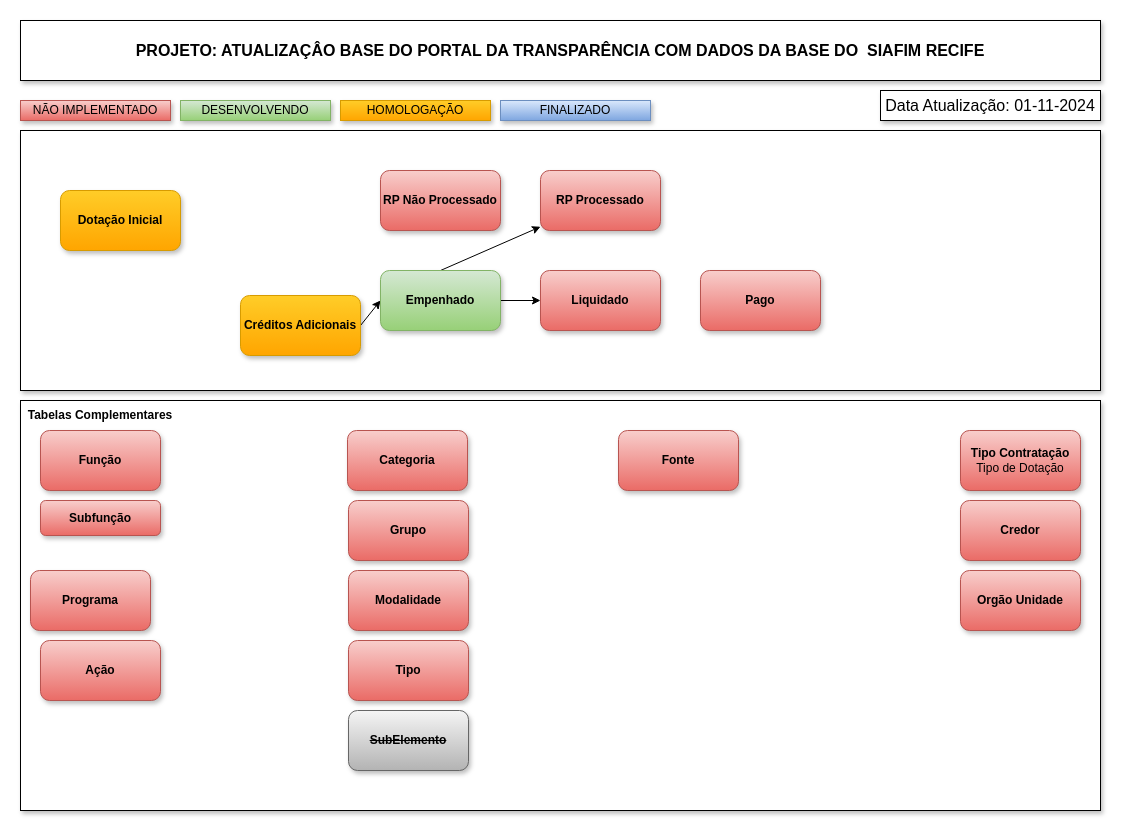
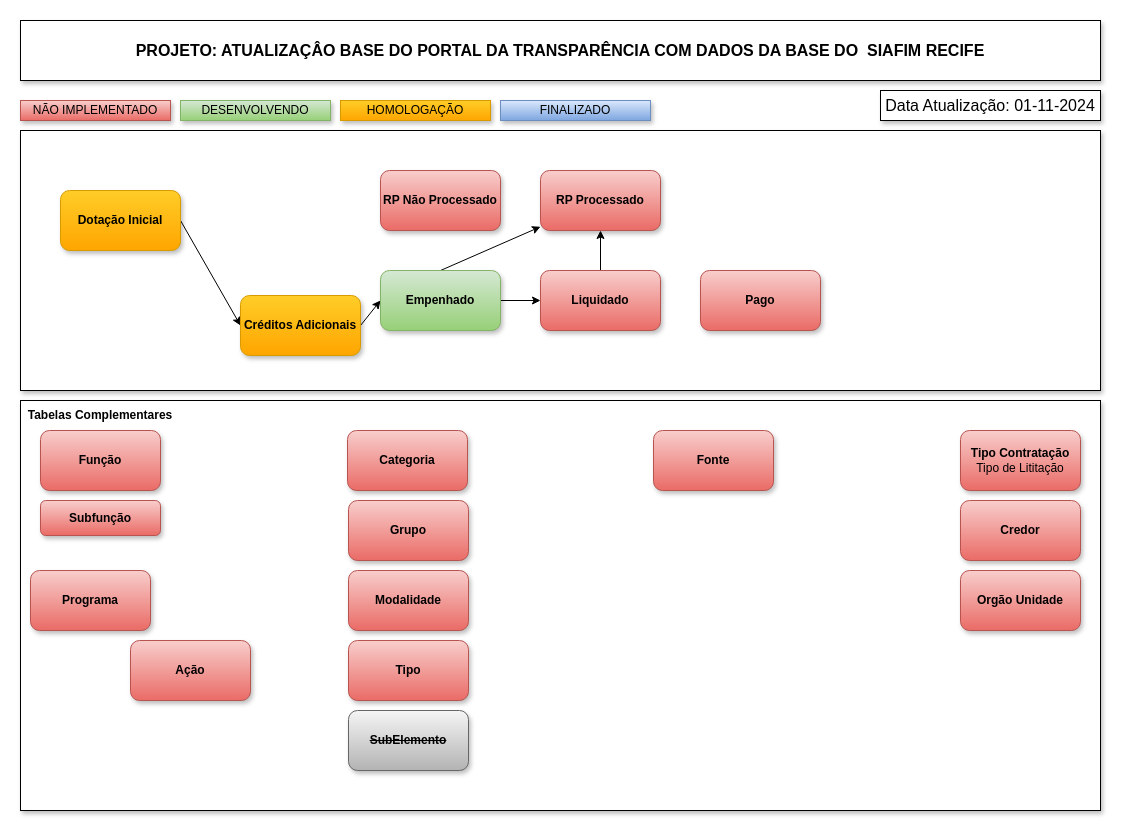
  <mxCell id="0" />
  <mxCell id="1" parent="0" />
  <mxCell id="2" value="" style="group" vertex="1" connectable="0" parent="1"><mxGeometry x="20" y="400" width="1080" height="410" as="geometry" /></mxCell>
  <mxCell id="3" value="" style="rounded=0;whiteSpace=wrap;html=1;shadow=1;" vertex="1" parent="2"><mxGeometry width="1080" height="410" as="geometry" /></mxCell>
  <mxCell id="4" value="&lt;b&gt;Tabelas Complementares&lt;/b&gt;" style="text;html=1;strokeColor=none;fillColor=none;align=center;verticalAlign=middle;whiteSpace=wrap;rounded=0;shadow=1;" vertex="1" parent="2"><mxGeometry width="160" height="30" as="geometry" /></mxCell>
  <mxCell id="5" value="&lt;b&gt;Orgão Unidade&lt;/b&gt;" style="rounded=1;whiteSpace=wrap;html=1;shadow=1;fillColor=#f8cecc;gradientColor=#ea6b66;strokeColor=#b85450;" vertex="1" parent="2"><mxGeometry x="940" y="170" width="120" height="60" as="geometry" /></mxCell>
- <mxCell id="6" value="&lt;b&gt;Tipo Contratação&lt;/b&gt;&lt;br&gt;Tipo de Dotação" style="rounded=1;whiteSpace=wrap;html=1;shadow=1;fillColor=#f8cecc;gradientColor=#ea6b66;strokeColor=#b85450;" vertex="1" parent="2"><mxGeometry x="940" y="30" width="120" height="60" as="geometry" /></mxCell>
+ <mxCell id="6" value="&lt;b&gt;Tipo Contratação&lt;/b&gt;&lt;br&gt;Tipo de Lititação" style="rounded=1;whiteSpace=wrap;html=1;shadow=1;fillColor=#f8cecc;gradientColor=#ea6b66;strokeColor=#b85450;" vertex="1" parent="2"><mxGeometry x="940" y="30" width="120" height="60" as="geometry" /></mxCell>
  <mxCell id="7" value="&lt;b&gt;Credor&lt;/b&gt;" style="rounded=1;whiteSpace=wrap;html=1;shadow=1;fillColor=#f8cecc;gradientColor=#ea6b66;strokeColor=#b85450;" vertex="1" parent="2"><mxGeometry x="940" y="100" width="120" height="60" as="geometry" /></mxCell>
  <mxCell id="8" value="&lt;b&gt;Grupo&lt;/b&gt;" style="rounded=1;whiteSpace=wrap;html=1;shadow=1;fillColor=#f8cecc;gradientColor=#ea6b66;strokeColor=#b85450;" vertex="1" parent="2"><mxGeometry x="328" y="100" width="120" height="60" as="geometry" /></mxCell>
  <mxCell id="9" value="&lt;b&gt;Modalidade&lt;/b&gt;" style="rounded=1;whiteSpace=wrap;html=1;shadow=1;fillColor=#f8cecc;gradientColor=#ea6b66;strokeColor=#b85450;" vertex="1" parent="2"><mxGeometry x="328" y="170" width="120" height="60" as="geometry" /></mxCell>
  <mxCell id="10" value="&lt;b&gt;Tipo&lt;/b&gt;" style="rounded=1;whiteSpace=wrap;html=1;shadow=1;fillColor=#f8cecc;gradientColor=#ea6b66;strokeColor=#b85450;" vertex="1" parent="2"><mxGeometry x="328" y="240" width="120" height="60" as="geometry" /></mxCell>
  <mxCell id="11" value="&lt;b&gt;&lt;strike&gt;SubElemento&lt;/strike&gt;&lt;/b&gt;" style="rounded=1;whiteSpace=wrap;html=1;shadow=1;fillColor=#f5f5f5;gradientColor=#b3b3b3;strokeColor=#666666;" vertex="1" parent="2"><mxGeometry x="328" y="310" width="120" height="60" as="geometry" /></mxCell>
  <mxCell id="12" value="" style="rounded=0;whiteSpace=wrap;html=1;shadow=1;" vertex="1" parent="1"><mxGeometry x="20" y="130" width="1080" height="260" as="geometry" /></mxCell>
+ <mxCell id="13" style="edgeStyle=none;html=1;exitX=1;exitY=0.5;exitDx=0;exitDy=0;entryX=0;entryY=0.5;entryDx=0;entryDy=0;" edge="1" parent="1" source="14" target="16"><mxGeometry relative="1" as="geometry" /></mxCell>
  <mxCell id="14" value="&lt;b&gt;Dotação Inicial&lt;/b&gt;" style="rounded=1;whiteSpace=wrap;html=1;shadow=1;fillColor=#ffcd28;gradientColor=#ffa500;strokeColor=#d79b00;" vertex="1" parent="1"><mxGeometry x="60" y="190" width="120" height="60" as="geometry" /></mxCell>
  <mxCell id="15" style="edgeStyle=none;html=1;exitX=1;exitY=0.5;exitDx=0;exitDy=0;entryX=0;entryY=0.5;entryDx=0;entryDy=0;" edge="1" parent="1" source="16" target="23"><mxGeometry relative="1" as="geometry" /></mxCell>
  <mxCell id="16" value="&lt;b&gt;Créditos Adicionais&lt;/b&gt;" style="rounded=1;whiteSpace=wrap;html=1;shadow=1;fillColor=#ffcd28;gradientColor=#ffa500;strokeColor=#d79b00;" vertex="1" parent="1"><mxGeometry x="240" y="295" width="120" height="60" as="geometry" /></mxCell>
  <mxCell id="17" value="NÃO IMPLEMENTADO" style="rounded=0;whiteSpace=wrap;html=1;shadow=1;fillColor=#f8cecc;gradientColor=#ea6b66;strokeColor=#b85450;" vertex="1" parent="1"><mxGeometry x="20" y="100" width="150" height="20" as="geometry" /></mxCell>
  <mxCell id="18" value="DESENVOLVENDO" style="rounded=0;whiteSpace=wrap;html=1;shadow=1;fillColor=#d5e8d4;gradientColor=#97d077;strokeColor=#82b366;" vertex="1" parent="1"><mxGeometry x="180" y="100" width="150" height="20" as="geometry" /></mxCell>
  <mxCell id="19" value="HOMOLOGAÇÃO" style="rounded=0;whiteSpace=wrap;html=1;shadow=1;fillColor=#ffcd28;gradientColor=#ffa500;strokeColor=#d79b00;" vertex="1" parent="1"><mxGeometry x="340" y="100" width="150" height="20" as="geometry" /></mxCell>
  <mxCell id="20" value="FINALIZADO" style="rounded=0;whiteSpace=wrap;html=1;shadow=1;fillColor=#dae8fc;gradientColor=#7ea6e0;strokeColor=#6c8ebf;" vertex="1" parent="1"><mxGeometry x="500" y="100" width="150" height="20" as="geometry" /></mxCell>
  <mxCell id="21" style="edgeStyle=none;html=1;exitX=1;exitY=0.5;exitDx=0;exitDy=0;entryX=0;entryY=0.5;entryDx=0;entryDy=0;" edge="1" parent="1" source="23" target="25"><mxGeometry relative="1" as="geometry" /></mxCell>
  <mxCell id="22" style="edgeStyle=none;html=1;exitX=0.5;exitY=0;exitDx=0;exitDy=0;" edge="1" parent="1" source="23" target="28"><mxGeometry relative="1" as="geometry" /></mxCell>
  <mxCell id="23" value="&lt;b&gt;Empenhado&lt;/b&gt;" style="rounded=1;whiteSpace=wrap;html=1;shadow=1;fillColor=#d5e8d4;gradientColor=#97d077;strokeColor=#82b366;" vertex="1" parent="1"><mxGeometry x="380" y="270" width="120" height="60" as="geometry" /></mxCell>
+ <mxCell id="24" style="edgeStyle=none;html=1;exitX=0.5;exitY=0;exitDx=0;exitDy=0;entryX=0.5;entryY=1;entryDx=0;entryDy=0;" edge="1" parent="1" source="25" target="28"><mxGeometry relative="1" as="geometry" /></mxCell>
  <mxCell id="25" value="&lt;b&gt;Liquidado&lt;/b&gt;" style="rounded=1;whiteSpace=wrap;html=1;shadow=1;fillColor=#f8cecc;gradientColor=#ea6b66;strokeColor=#b85450;" vertex="1" parent="1"><mxGeometry x="540" y="270" width="120" height="60" as="geometry" /></mxCell>
  <mxCell id="26" value="&lt;b&gt;Pago&lt;/b&gt;" style="rounded=1;whiteSpace=wrap;html=1;shadow=1;fillColor=#f8cecc;gradientColor=#ea6b66;strokeColor=#b85450;" vertex="1" parent="1"><mxGeometry x="700" y="270" width="120" height="60" as="geometry" /></mxCell>
  <mxCell id="27" value="&lt;b&gt;RP Não Processado&lt;/b&gt;" style="rounded=1;whiteSpace=wrap;html=1;shadow=1;fillColor=#f8cecc;gradientColor=#ea6b66;strokeColor=#b85450;" vertex="1" parent="1"><mxGeometry x="380" y="170" width="120" height="60" as="geometry" /></mxCell>
  <mxCell id="28" value="&lt;b&gt;RP Processado&lt;/b&gt;" style="rounded=1;whiteSpace=wrap;html=1;shadow=1;fillColor=#f8cecc;gradientColor=#ea6b66;strokeColor=#b85450;" vertex="1" parent="1"><mxGeometry x="540" y="170" width="120" height="60" as="geometry" /></mxCell>
  <mxCell id="29" value="&lt;b&gt;Função&lt;/b&gt;" style="rounded=1;whiteSpace=wrap;html=1;shadow=1;fillColor=#f8cecc;gradientColor=#ea6b66;strokeColor=#b85450;" vertex="1" parent="1"><mxGeometry x="40" y="430" width="120" height="60" as="geometry" /></mxCell>
  <mxCell id="30" value="&lt;b&gt;Subfunção&lt;/b&gt;" style="rounded=1;whiteSpace=wrap;html=1;shadow=1;fillColor=#f8cecc;gradientColor=#ea6b66;strokeColor=#b85450;" vertex="1" parent="1"><mxGeometry x="40" y="500" width="120" height="35" as="geometry" /></mxCell>
  <mxCell id="31" value="&lt;b&gt;Programa&lt;/b&gt;" style="rounded=1;whiteSpace=wrap;html=1;shadow=1;fillColor=#f8cecc;gradientColor=#ea6b66;strokeColor=#b85450;" vertex="1" parent="1"><mxGeometry x="30" y="570" width="120" height="60" as="geometry" /></mxCell>
- <mxCell id="32" value="&lt;b&gt;Ação&lt;/b&gt;" style="rounded=1;whiteSpace=wrap;html=1;shadow=1;fillColor=#f8cecc;gradientColor=#ea6b66;strokeColor=#b85450;" vertex="1" parent="1"><mxGeometry x="40" y="640" width="120" height="60" as="geometry" /></mxCell>
+ <mxCell id="32" value="&lt;b&gt;Ação&lt;/b&gt;" style="rounded=1;whiteSpace=wrap;html=1;shadow=1;fillColor=#f8cecc;gradientColor=#ea6b66;strokeColor=#b85450;" vertex="1" parent="1"><mxGeometry x="130" y="640" width="120" height="60" as="geometry" /></mxCell>
  <mxCell id="33" value="&lt;b&gt;Categoria&lt;/b&gt;" style="rounded=1;whiteSpace=wrap;html=1;shadow=1;fillColor=#f8cecc;gradientColor=#ea6b66;strokeColor=#b85450;" vertex="1" parent="1"><mxGeometry x="347" y="430" width="120" height="60" as="geometry" /></mxCell>
- <mxCell id="34" value="&lt;b&gt;Fonte&lt;/b&gt;" style="rounded=1;whiteSpace=wrap;html=1;shadow=1;fillColor=#f8cecc;gradientColor=#ea6b66;strokeColor=#b85450;" vertex="1" parent="1"><mxGeometry x="618" y="430" width="120" height="60" as="geometry" /></mxCell>
+ <mxCell id="34" value="&lt;b&gt;Fonte&lt;/b&gt;" style="rounded=1;whiteSpace=wrap;html=1;shadow=1;fillColor=#f8cecc;gradientColor=#ea6b66;strokeColor=#b85450;" vertex="1" parent="1"><mxGeometry x="653" y="430" width="120" height="60" as="geometry" /></mxCell>
  <mxCell id="35" value="&lt;b&gt;&lt;font style=&quot;font-size: 16px;&quot;&gt;PROJETO: ATUALIZAÇÂO BASE DO PORTAL DA TRANSPARÊNCIA COM DADOS DA BASE DO&amp;nbsp; SIAFIM RECIFE&lt;/font&gt;&lt;/b&gt;" style="rounded=0;whiteSpace=wrap;html=1;shadow=1;" vertex="1" parent="1"><mxGeometry x="20" y="20" width="1080" height="60" as="geometry" /></mxCell>
  <mxCell id="36" value="Data Atualização: 01-11-2024" style="rounded=0;whiteSpace=wrap;html=1;shadow=1;fontSize=16;fillColor=default;" vertex="1" parent="1"><mxGeometry x="880" y="90" width="220" height="30" as="geometry" /></mxCell>
